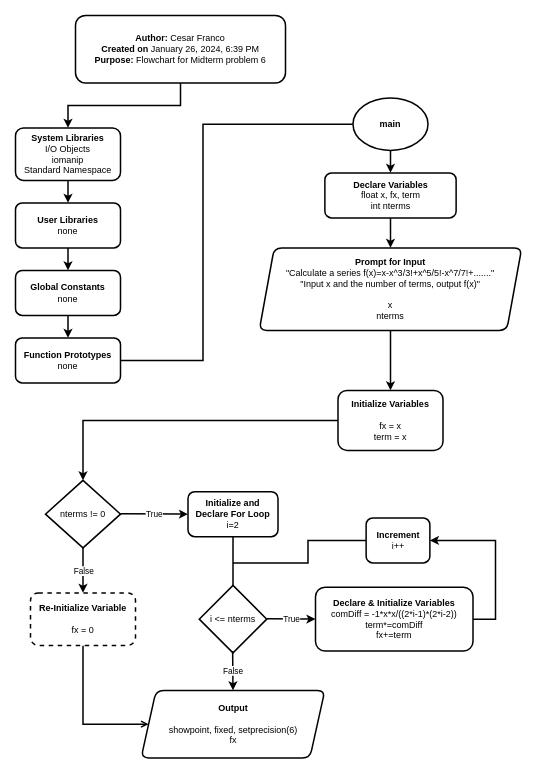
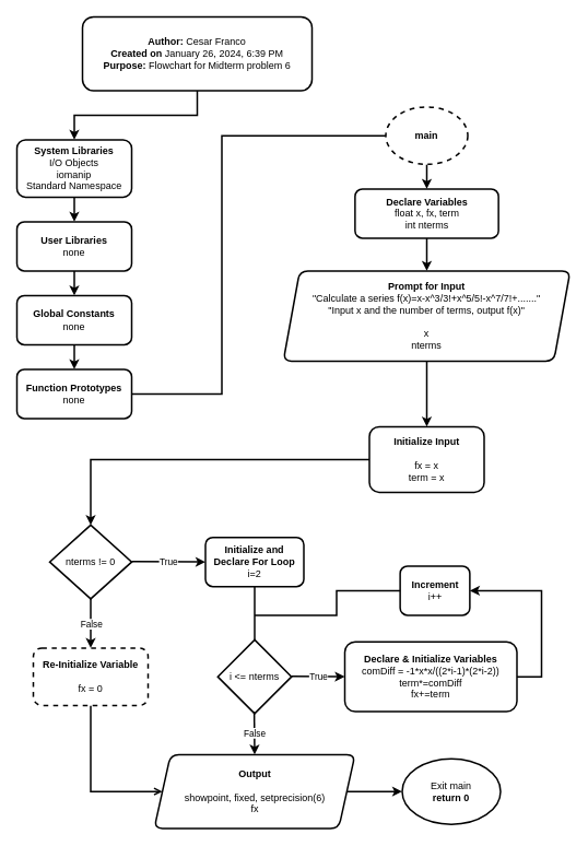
  <mxCell id="0" />
  <mxCell id="1" parent="0" />
  <mxCell id="2" style="edgeStyle=orthogonalEdgeStyle;rounded=0;orthogonalLoop=1;jettySize=auto;html=1;exitX=0.5;exitY=1;exitDx=0;exitDy=0;entryX=0.5;entryY=0;entryDx=0;entryDy=0;strokeWidth=2;" edge="1" parent="1" source="3" target="5"><mxGeometry relative="1" as="geometry" /></mxCell>
  <mxCell id="3" value="&lt;b&gt;Author: &lt;/b&gt;Cesar Franco&lt;br&gt;&lt;b&gt;Created on&lt;/b&gt;&amp;nbsp;January 26, 2024, 6:39 PM&lt;br&gt;&lt;b&gt;Purpose: &lt;/b&gt;Flowchart for Midterm problem 6" style="rounded=1;whiteSpace=wrap;html=1;strokeWidth=2;labelBackgroundColor=none;" vertex="1" parent="1"><mxGeometry x="100" y="20" width="280" height="90" as="geometry" /></mxCell>
  <mxCell id="4" style="edgeStyle=orthogonalEdgeStyle;rounded=0;orthogonalLoop=1;jettySize=auto;html=1;exitX=0.5;exitY=1;exitDx=0;exitDy=0;entryX=0.5;entryY=0;entryDx=0;entryDy=0;strokeWidth=2;" edge="1" parent="1" source="5" target="7"><mxGeometry relative="1" as="geometry" /></mxCell>
  <mxCell id="5" value="&lt;b&gt;System Libraries&lt;/b&gt;&lt;br&gt;I/O Objects&lt;br&gt;iomanip&lt;br&gt;Standard Namespace" style="rounded=1;whiteSpace=wrap;html=1;strokeWidth=2;labelBackgroundColor=none;" vertex="1" parent="1"><mxGeometry x="20" y="170" width="140" height="70" as="geometry" /></mxCell>
  <mxCell id="6" style="edgeStyle=orthogonalEdgeStyle;rounded=0;orthogonalLoop=1;jettySize=auto;html=1;exitX=0.5;exitY=1;exitDx=0;exitDy=0;entryX=0.5;entryY=0;entryDx=0;entryDy=0;strokeWidth=2;" edge="1" parent="1" source="7" target="9"><mxGeometry relative="1" as="geometry" /></mxCell>
  <mxCell id="7" value="&lt;b&gt;User Libraries&lt;/b&gt;&lt;br&gt;none" style="rounded=1;whiteSpace=wrap;html=1;strokeWidth=2;labelBackgroundColor=none;" vertex="1" parent="1"><mxGeometry x="20" y="270" width="140" height="60" as="geometry" /></mxCell>
  <mxCell id="8" style="edgeStyle=orthogonalEdgeStyle;rounded=0;orthogonalLoop=1;jettySize=auto;html=1;exitX=0.5;exitY=1;exitDx=0;exitDy=0;entryX=0.5;entryY=0;entryDx=0;entryDy=0;strokeWidth=2;" edge="1" parent="1" source="9" target="11"><mxGeometry relative="1" as="geometry" /></mxCell>
  <mxCell id="9" value="&lt;b&gt;Global Constants&lt;/b&gt;&lt;br&gt;none" style="rounded=1;whiteSpace=wrap;html=1;strokeWidth=2;" vertex="1" parent="1"><mxGeometry x="20" y="360" width="140" height="60" as="geometry" /></mxCell>
  <mxCell id="10" style="edgeStyle=orthogonalEdgeStyle;rounded=0;orthogonalLoop=1;jettySize=auto;html=1;exitX=1;exitY=0.5;exitDx=0;exitDy=0;entryX=0;entryY=0.5;entryDx=0;entryDy=0;strokeWidth=2;endArrow=none;" edge="1" parent="1" source="11" target="13"><mxGeometry relative="1" as="geometry"><Array as="points"><mxPoint x="270" y="480" /><mxPoint x="270" y="165" /></Array></mxGeometry></mxCell>
  <mxCell id="11" value="&lt;b&gt;Function Prototypes&lt;/b&gt;&lt;br&gt;none" style="rounded=1;whiteSpace=wrap;html=1;strokeWidth=2;" vertex="1" parent="1"><mxGeometry x="20" y="450" width="140" height="60" as="geometry" /></mxCell>
  <mxCell id="12" style="edgeStyle=orthogonalEdgeStyle;rounded=0;orthogonalLoop=1;jettySize=auto;html=1;exitX=0.5;exitY=1;exitDx=0;exitDy=0;entryX=0.5;entryY=0;entryDx=0;entryDy=0;strokeWidth=2;" edge="1" parent="1" source="13" target="15"><mxGeometry relative="1" as="geometry" /></mxCell>
- <mxCell id="13" value="&lt;b&gt;main&lt;/b&gt;" style="ellipse;whiteSpace=wrap;html=1;strokeWidth=2;" vertex="1" parent="1"><mxGeometry x="470" y="130" width="100" height="70" as="geometry" /></mxCell>
+ <mxCell id="13" value="&lt;b&gt;main&lt;/b&gt;" style="ellipse;whiteSpace=wrap;html=1;strokeWidth=2;dashed=1;" vertex="1" parent="1"><mxGeometry x="470" y="130" width="100" height="70" as="geometry" /></mxCell>
  <mxCell id="14" style="edgeStyle=orthogonalEdgeStyle;rounded=0;orthogonalLoop=1;jettySize=auto;html=1;exitX=0.5;exitY=1;exitDx=0;exitDy=0;entryX=0.5;entryY=0;entryDx=0;entryDy=0;strokeWidth=2;" edge="1" parent="1" source="15" target="17"><mxGeometry relative="1" as="geometry" /></mxCell>
  <mxCell id="15" value="&lt;b&gt;Declare Variables&lt;br&gt;&lt;/b&gt;float x, fx, term&lt;br&gt;int nterms" style="rounded=1;whiteSpace=wrap;html=1;strokeWidth=2;" vertex="1" parent="1"><mxGeometry x="432.5" y="230" width="175" height="60" as="geometry" /></mxCell>
  <mxCell id="16" style="edgeStyle=orthogonalEdgeStyle;rounded=0;orthogonalLoop=1;jettySize=auto;html=1;exitX=0.5;exitY=1;exitDx=0;exitDy=0;strokeWidth=2;" edge="1" parent="1" source="17"><mxGeometry relative="1" as="geometry"><mxPoint x="520" y="520" as="targetPoint" /></mxGeometry></mxCell>
  <mxCell id="17" value="&lt;b&gt;Prompt for Input&lt;/b&gt;&lt;br&gt;&quot;Calculate a series f(x)=x-x^3/3!+x^5/5!-x^7/7!+.......&quot;&lt;br&gt;&quot;Input x and the number of terms, output f(x)&quot;&lt;br&gt;&lt;br&gt;x &lt;br&gt;nterms" style="shape=parallelogram;perimeter=parallelogramPerimeter;whiteSpace=wrap;html=1;fixedSize=1;size=20;rounded=1;strokeWidth=2;" vertex="1" parent="1"><mxGeometry x="345" y="330" width="350" height="110" as="geometry" /></mxCell>
  <mxCell id="18" style="edgeStyle=orthogonalEdgeStyle;rounded=0;orthogonalLoop=1;jettySize=auto;html=1;exitX=0;exitY=0.5;exitDx=0;exitDy=0;entryX=0.5;entryY=0;entryDx=0;entryDy=0;strokeWidth=2;" edge="1" parent="1" source="19" target="20"><mxGeometry relative="1" as="geometry" /></mxCell>
- <mxCell id="19" value="&lt;b&gt;Initialize Variables&lt;br&gt;&lt;/b&gt;&lt;br&gt;fx = x&lt;br&gt;term = x" style="rounded=1;whiteSpace=wrap;html=1;strokeWidth=2;" vertex="1" parent="1"><mxGeometry x="450" y="520" width="140" height="80" as="geometry" /></mxCell>
+ <mxCell id="19" value="&lt;b&gt;Initialize Input&lt;br&gt;&lt;/b&gt;&lt;br&gt;fx = x&lt;br&gt;term = x" style="rounded=1;whiteSpace=wrap;html=1;strokeWidth=2;" vertex="1" parent="1"><mxGeometry x="450" y="520" width="140" height="80" as="geometry" /></mxCell>
  <mxCell id="20" value="nterms != 0" style="rhombus;whiteSpace=wrap;html=1;strokeWidth=2;" vertex="1" parent="1"><mxGeometry x="60" y="640" width="100" height="90" as="geometry" /></mxCell>
  <mxCell id="21" value="" style="endArrow=classic;html=1;rounded=0;strokeWidth=2;entryX=0;entryY=0.5;entryDx=0;entryDy=0;" edge="1" parent="1" target="24"><mxGeometry relative="1" as="geometry"><mxPoint x="160" y="684.5" as="sourcePoint" /><mxPoint x="250" y="685" as="targetPoint" /></mxGeometry></mxCell>
  <mxCell id="22" value="True" style="edgeLabel;resizable=0;html=1;align=center;verticalAlign=middle;" connectable="0" vertex="1" parent="21"><mxGeometry relative="1" as="geometry" /></mxCell>
  <mxCell id="23" style="edgeStyle=orthogonalEdgeStyle;rounded=0;orthogonalLoop=1;jettySize=auto;html=1;exitX=0.5;exitY=1;exitDx=0;exitDy=0;entryX=0.5;entryY=0;entryDx=0;entryDy=0;strokeWidth=2;endArrow=none;" edge="1" parent="1" source="24" target="25"><mxGeometry relative="1" as="geometry" /></mxCell>
  <mxCell id="24" value="&lt;b&gt;Initialize and Declare For Loop&lt;/b&gt;&lt;br&gt;i=2" style="rounded=1;whiteSpace=wrap;html=1;strokeWidth=2;" vertex="1" parent="1"><mxGeometry x="250" y="655" width="120" height="60" as="geometry" /></mxCell>
  <mxCell id="25" value="i &amp;lt;= nterms" style="rhombus;whiteSpace=wrap;html=1;strokeWidth=2;rounded=0;" vertex="1" parent="1"><mxGeometry x="265" y="780" width="90" height="90" as="geometry" /></mxCell>
  <mxCell id="26" value="" style="endArrow=classic;html=1;rounded=0;strokeWidth=2;entryX=0;entryY=0.5;entryDx=0;entryDy=0;" edge="1" parent="1" target="29"><mxGeometry relative="1" as="geometry"><mxPoint x="355" y="824.5" as="sourcePoint" /><mxPoint x="445" y="825" as="targetPoint" /></mxGeometry></mxCell>
  <mxCell id="27" value="True" style="edgeLabel;resizable=0;html=1;align=center;verticalAlign=middle;" connectable="0" vertex="1" parent="26"><mxGeometry relative="1" as="geometry" /></mxCell>
  <mxCell id="28" style="edgeStyle=orthogonalEdgeStyle;rounded=0;orthogonalLoop=1;jettySize=auto;html=1;exitX=1;exitY=0.5;exitDx=0;exitDy=0;entryX=1;entryY=0.5;entryDx=0;entryDy=0;strokeWidth=2;" edge="1" parent="1" source="29" target="30"><mxGeometry relative="1" as="geometry"><Array as="points"><mxPoint x="660" y="825" /><mxPoint x="660" y="720" /></Array></mxGeometry></mxCell>
  <mxCell id="29" value="&lt;b style=&quot;border-color: var(--border-color);&quot;&gt;Declare &amp;amp; Initialize Variables&lt;br style=&quot;border-color: var(--border-color);&quot;&gt;&lt;/b&gt;comDiff = -1*x*x/((2*i-1)*(2*i-2))&lt;br style=&quot;border-color: var(--border-color);&quot;&gt;term*=comDiff&lt;br&gt;fx+=term" style="rounded=1;whiteSpace=wrap;html=1;strokeWidth=2;" vertex="1" parent="1"><mxGeometry x="420" y="782.5" width="210" height="85" as="geometry" /></mxCell>
  <mxCell id="30" value="&lt;b&gt;Increment&lt;/b&gt;&lt;br&gt;i++" style="rounded=1;whiteSpace=wrap;html=1;strokeWidth=2;" vertex="1" parent="1"><mxGeometry x="487.5" y="690" width="85" height="60" as="geometry" /></mxCell>
  <mxCell id="31" value="" style="endArrow=none;html=1;rounded=0;entryX=0;entryY=0.5;entryDx=0;entryDy=0;strokeWidth=2;" edge="1" parent="1" target="30"><mxGeometry width="50" height="50" relative="1" as="geometry"><mxPoint x="310" y="750" as="sourcePoint" /><mxPoint x="460" y="730" as="targetPoint" /><Array as="points"><mxPoint x="410" y="750" /><mxPoint x="410" y="720" /></Array></mxGeometry></mxCell>
  <mxCell id="32" style="edgeStyle=orthogonalEdgeStyle;rounded=0;orthogonalLoop=1;jettySize=auto;html=1;exitX=0.5;exitY=1;exitDx=0;exitDy=0;entryX=0;entryY=0.5;entryDx=0;entryDy=0;strokeWidth=2;endArrow=open;" edge="1" parent="1" source="33" target="39"><mxGeometry relative="1" as="geometry"><Array as="points"><mxPoint x="110" y="965" /></Array></mxGeometry></mxCell>
  <mxCell id="33" value="&lt;b&gt;Re-Initialize Variable&lt;br&gt;&lt;/b&gt;&lt;br&gt;fx = 0" style="rounded=1;whiteSpace=wrap;html=1;strokeWidth=2;dashed=1;" vertex="1" parent="1"><mxGeometry x="40" y="790" width="140" height="70" as="geometry" /></mxCell>
  <mxCell id="34" value="" style="endArrow=classic;html=1;rounded=0;entryX=0.5;entryY=0;entryDx=0;entryDy=0;strokeWidth=2;" edge="1" parent="1" target="33"><mxGeometry relative="1" as="geometry"><mxPoint x="110" y="730" as="sourcePoint" /><mxPoint x="440" y="900" as="targetPoint" /></mxGeometry></mxCell>
  <mxCell id="35" value="False" style="edgeLabel;resizable=0;html=1;align=center;verticalAlign=middle;" connectable="0" vertex="1" parent="34"><mxGeometry relative="1" as="geometry" /></mxCell>
  <mxCell id="36" value="" style="endArrow=classic;html=1;rounded=0;entryX=0.5;entryY=0;entryDx=0;entryDy=0;strokeWidth=2;" edge="1" parent="1" target="39"><mxGeometry relative="1" as="geometry"><mxPoint x="309.5" y="867.5" as="sourcePoint" /><mxPoint x="309.5" y="927.5" as="targetPoint" /></mxGeometry></mxCell>
  <mxCell id="37" value="False" style="edgeLabel;resizable=0;html=1;align=center;verticalAlign=middle;" connectable="0" vertex="1" parent="36"><mxGeometry relative="1" as="geometry" /></mxCell>
+ <mxCell id="38" style="edgeStyle=orthogonalEdgeStyle;rounded=0;orthogonalLoop=1;jettySize=auto;html=1;exitX=1;exitY=0.5;exitDx=0;exitDy=0;entryX=0;entryY=0.5;entryDx=0;entryDy=0;strokeWidth=2;" edge="1" parent="1" source="39" target="40"><mxGeometry relative="1" as="geometry" /></mxCell>
  <mxCell id="39" value="&lt;b&gt;Output&lt;/b&gt;&lt;br&gt;&lt;br&gt;showpoint, fixed, setprecision(6)&lt;br&gt;fx" style="shape=parallelogram;perimeter=parallelogramPerimeter;whiteSpace=wrap;html=1;fixedSize=1;rounded=1;strokeWidth=2;" vertex="1" parent="1"><mxGeometry x="187.5" y="920" width="245" height="90" as="geometry" /></mxCell>
+ <mxCell id="40" value="Exit main&lt;br&gt;&lt;b&gt;return 0&lt;/b&gt;" style="ellipse;whiteSpace=wrap;html=1;strokeWidth=2;" vertex="1" parent="1"><mxGeometry x="490" y="925" width="120" height="80" as="geometry" /></mxCell>
